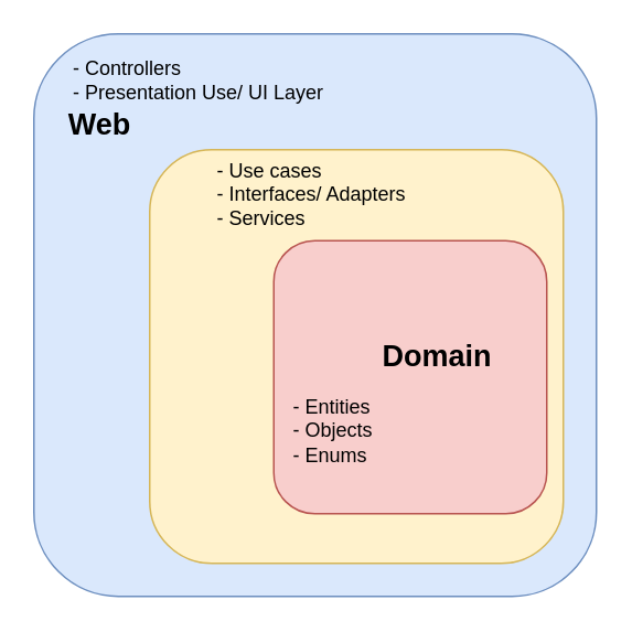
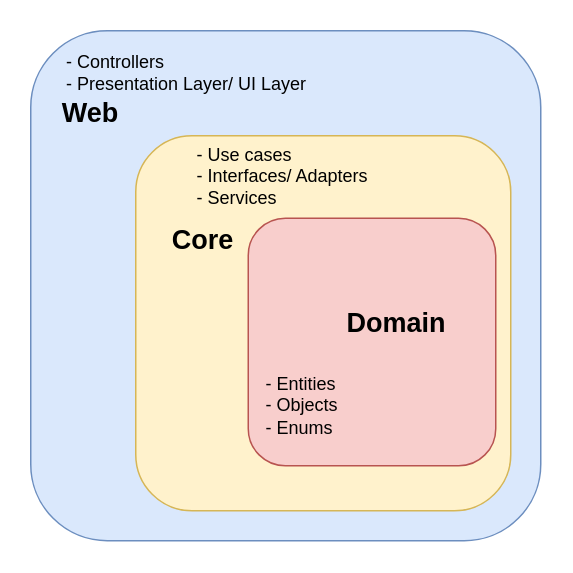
  <mxCell id="0" />
  <mxCell id="1" parent="0" />
  <mxCell id="2" value="" style="whiteSpace=wrap;html=1;aspect=fixed;fillColor=#dae8fc;strokeColor=#6c8ebf;rounded=1;" vertex="1" parent="1"><mxGeometry x="20" y="20" width="340" height="340" as="geometry" /></mxCell>
  <mxCell id="3" value="" style="whiteSpace=wrap;html=1;aspect=fixed;fillColor=#fff2cc;strokeColor=#d6b656;rounded=1;" vertex="1" parent="1"><mxGeometry x="90" y="90" width="250" height="250" as="geometry" /></mxCell>
  <mxCell id="4" value="" style="whiteSpace=wrap;html=1;aspect=fixed;align=center;fillColor=#f8cecc;strokeColor=#b85450;rounded=1;" vertex="1" parent="1"><mxGeometry x="165" y="145" width="165" height="165" as="geometry" /></mxCell>
  <mxCell id="5" value="&lt;div style=&quot;text-align: left;&quot;&gt;&lt;span style=&quot;background-color: initial;&quot;&gt;- Use cases&amp;nbsp;&lt;/span&gt;&lt;br&gt;&lt;/div&gt;&lt;div style=&quot;text-align: left;&quot;&gt;&lt;span style=&quot;background-color: initial;&quot;&gt;- Interfaces/ Adapters&lt;/span&gt;&lt;/div&gt;&lt;div style=&quot;text-align: left;&quot;&gt;&lt;span style=&quot;background-color: initial;&quot;&gt;- Services&lt;/span&gt;&lt;/div&gt;" style="text;html=1;strokeColor=none;fillColor=none;align=center;verticalAlign=middle;whiteSpace=wrap;rounded=1;" vertex="1" parent="1"><mxGeometry x="123" y="97" width="130" height="40" as="geometry" /></mxCell>
- <mxCell id="6" value="- Controllers&lt;br&gt;- Presentation Use/ UI Layer" style="text;html=1;strokeColor=none;fillColor=none;align=left;verticalAlign=middle;whiteSpace=wrap;rounded=1;" vertex="1" parent="1"><mxGeometry x="42" y="28" width="185" height="40" as="geometry" /></mxCell>
- <mxCell id="7" value="- Entities&lt;br&gt;- Objects&amp;nbsp;&lt;br&gt;- Enums&amp;nbsp;" style="text;html=1;strokeColor=none;fillColor=none;align=left;verticalAlign=middle;whiteSpace=wrap;rounded=1;" vertex="1" parent="1"><mxGeometry x="175" y="240" width="145" height="40" as="geometry" /></mxCell>
+ <mxCell id="6" value="- Controllers&lt;br&gt;- Presentation Layer/ UI Layer" style="text;html=1;strokeColor=none;fillColor=none;align=left;verticalAlign=middle;whiteSpace=wrap;rounded=1;" vertex="1" parent="1"><mxGeometry x="42" y="28" width="185" height="40" as="geometry" /></mxCell>
+ <mxCell id="7" value="- Entities&lt;br&gt;- Objects&amp;nbsp;&lt;br&gt;- Enums&amp;nbsp;" style="text;html=1;strokeColor=none;fillColor=none;align=left;verticalAlign=middle;whiteSpace=wrap;rounded=1;" vertex="1" parent="1"><mxGeometry x="175" y="250" width="145" height="40" as="geometry" /></mxCell>
  <mxCell id="8" value="&lt;font style=&quot;font-size: 18px;&quot;&gt;&lt;b&gt;Domain&lt;/b&gt;&lt;/font&gt;" style="text;html=1;strokeColor=none;fillColor=none;align=center;verticalAlign=middle;whiteSpace=wrap;rounded=1;" vertex="1" parent="1"><mxGeometry x="234" y="200" width="60" height="30" as="geometry" /></mxCell>
+ <mxCell id="9" value="&lt;font style=&quot;font-size: 18px;&quot;&gt;&lt;b&gt;Core&lt;/b&gt;&lt;/font&gt;" style="text;html=1;strokeColor=none;fillColor=none;align=center;verticalAlign=middle;whiteSpace=wrap;rounded=1;" vertex="1" parent="1"><mxGeometry x="105" y="145" width="60" height="30" as="geometry" /></mxCell>
  <mxCell id="10" value="&lt;font style=&quot;font-size: 18px;&quot;&gt;&lt;b&gt;Web&lt;/b&gt;&lt;/font&gt;" style="text;html=1;strokeColor=none;fillColor=none;align=center;verticalAlign=middle;whiteSpace=wrap;rounded=1;" vertex="1" parent="1"><mxGeometry x="30" y="60" width="60" height="30" as="geometry" /></mxCell>
